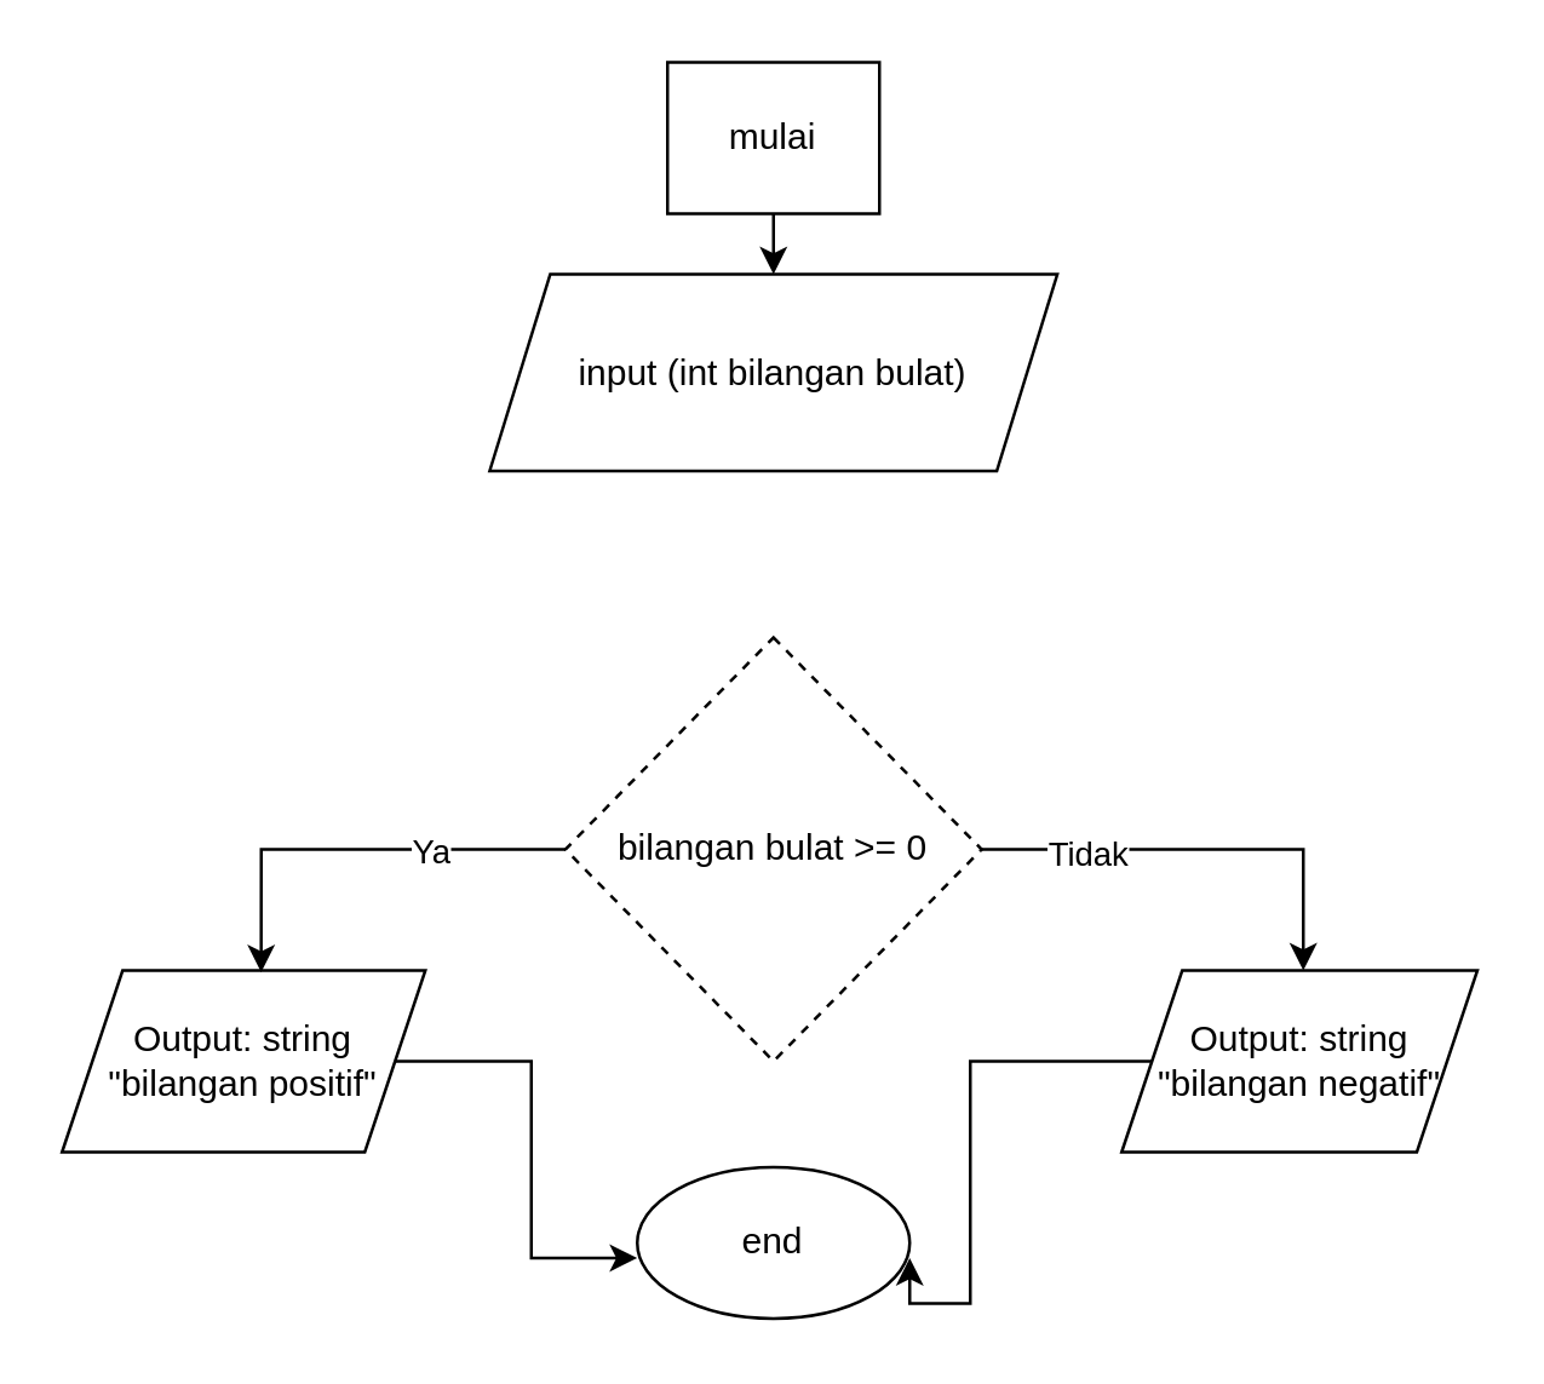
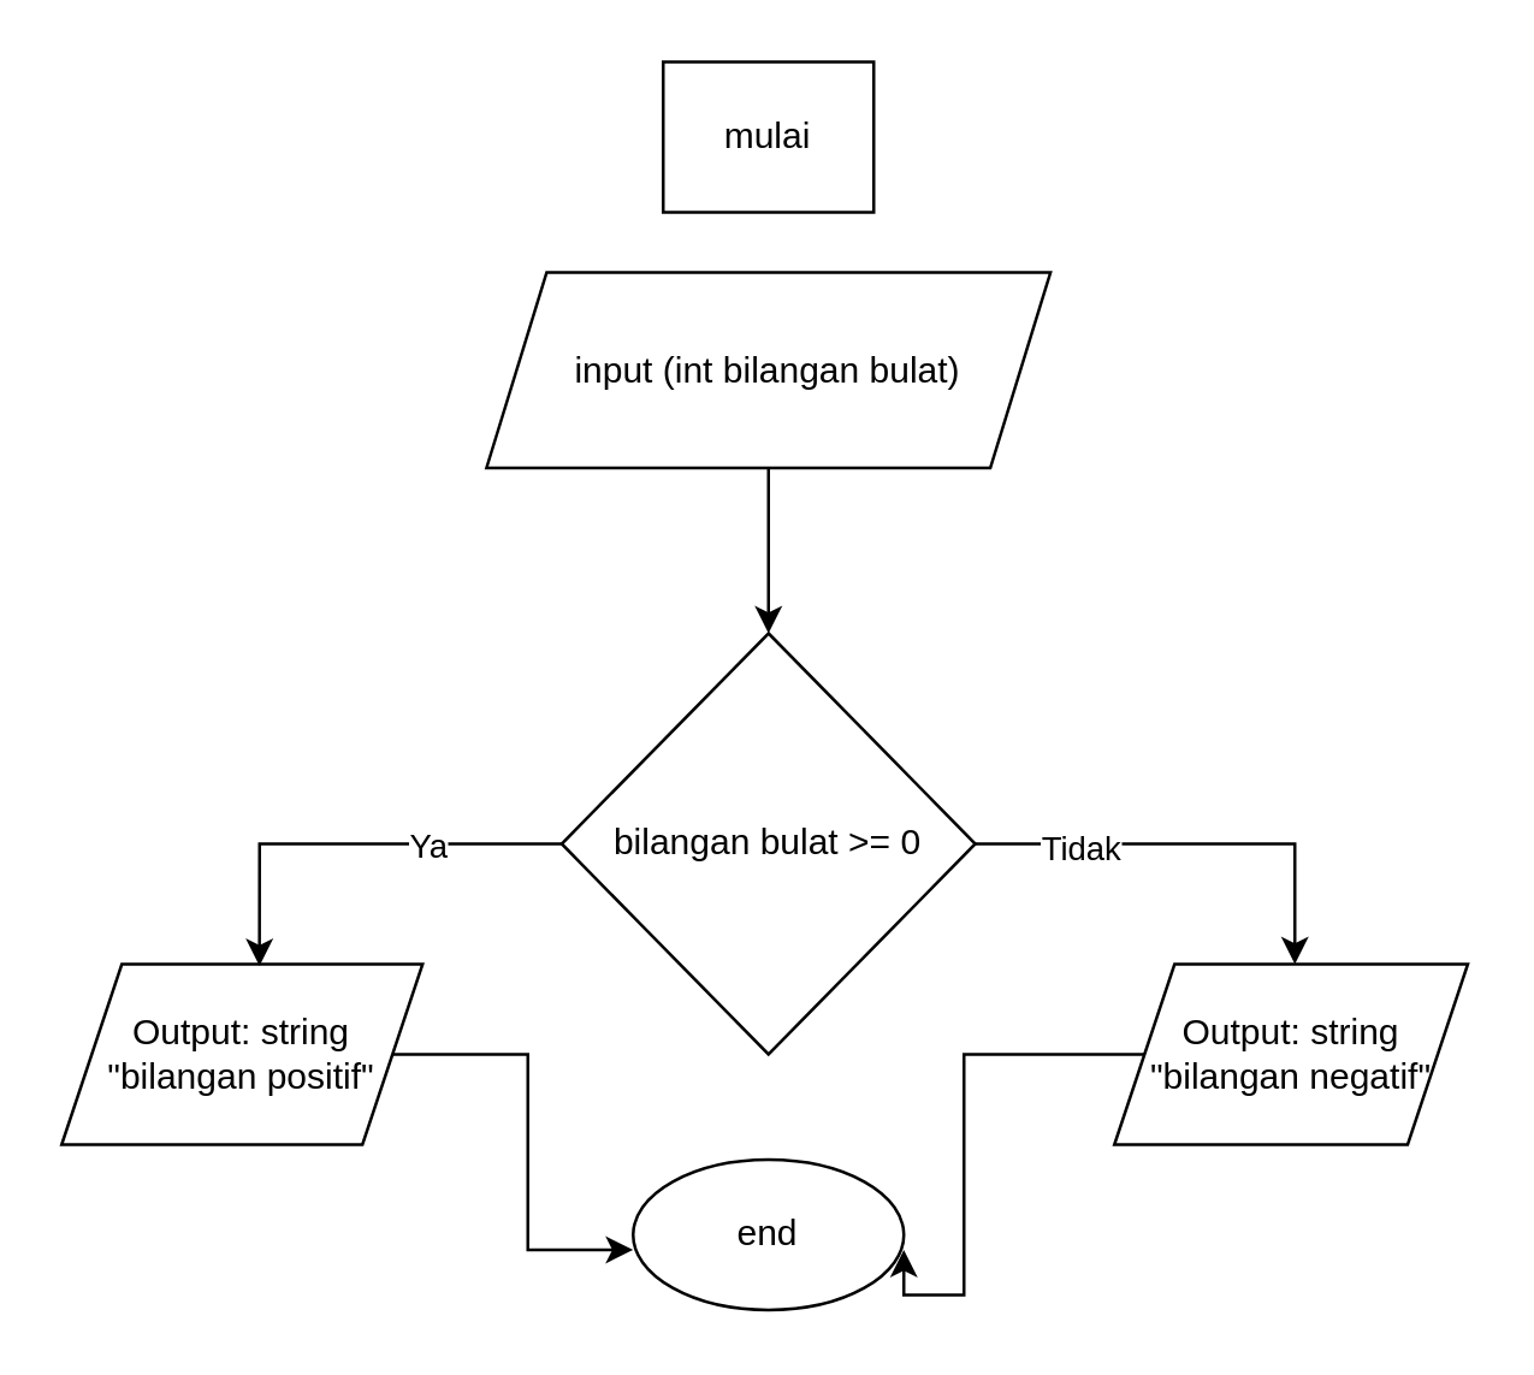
  <mxCell id="0" />
  <mxCell id="1" parent="0" />
- <mxCell id="2" style="edgeStyle=orthogonalEdgeStyle;rounded=0;orthogonalLoop=1;jettySize=auto;html=1;" edge="1" parent="1" source="3" target="5"><mxGeometry relative="1" as="geometry"><mxPoint x="255" y="120" as="targetPoint" /></mxGeometry></mxCell>
  <mxCell id="3" value="mulai" style="whiteSpace=wrap;html=1;rounded=0;" vertex="1" parent="1"><mxGeometry x="220" y="20" width="70" height="50" as="geometry" /></mxCell>
+ <mxCell id="4" style="edgeStyle=orthogonalEdgeStyle;rounded=0;orthogonalLoop=1;jettySize=auto;html=1;" edge="1" parent="1" source="5" target="8"><mxGeometry relative="1" as="geometry" /></mxCell>
  <mxCell id="5" value="input (int bilangan bulat)" style="shape=parallelogram;perimeter=parallelogramPerimeter;whiteSpace=wrap;html=1;fixedSize=1;" vertex="1" parent="1"><mxGeometry x="161.25" y="90" width="187.5" height="65" as="geometry" /></mxCell>
  <mxCell id="6" value="" style="edgeStyle=orthogonalEdgeStyle;rounded=0;orthogonalLoop=1;jettySize=auto;html=1;" edge="1" parent="1" source="8" target="10"><mxGeometry relative="1" as="geometry"><Array as="points"><mxPoint x="430" y="280" /></Array></mxGeometry></mxCell>
  <mxCell id="7" value="Tidak" style="edgeLabel;html=1;align=center;verticalAlign=middle;resizable=0;points=[];" connectable="0" vertex="1" parent="6"><mxGeometry x="-0.516" y="-1" relative="1" as="geometry"><mxPoint as="offset" /></mxGeometry></mxCell>
- <mxCell id="8" value="bilangan bulat &amp;gt;= 0" style="rhombus;whiteSpace=wrap;html=1;dashed=1;" vertex="1" parent="1"><mxGeometry x="186.25" y="210" width="137.5" height="140" as="geometry" /></mxCell>
+ <mxCell id="8" value="bilangan bulat &amp;gt;= 0" style="rhombus;whiteSpace=wrap;html=1;" vertex="1" parent="1"><mxGeometry x="186.25" y="210" width="137.5" height="140" as="geometry" /></mxCell>
  <mxCell id="9" value="Output: string&lt;div&gt;&quot;bilangan positif&quot;&lt;/div&gt;" style="shape=parallelogram;perimeter=parallelogramPerimeter;whiteSpace=wrap;html=1;fixedSize=1;" vertex="1" parent="1"><mxGeometry x="20" y="320" width="120" height="60" as="geometry" /></mxCell>
  <mxCell id="10" value="Output: string &quot;bilangan negatif&quot;" style="shape=parallelogram;perimeter=parallelogramPerimeter;whiteSpace=wrap;html=1;fixedSize=1;" vertex="1" parent="1"><mxGeometry x="370" y="320" width="117.5" height="60" as="geometry" /></mxCell>
  <mxCell id="11" value="end" style="ellipse;whiteSpace=wrap;html=1;" vertex="1" parent="1"><mxGeometry x="210" y="385" width="90" height="50" as="geometry" /></mxCell>
  <mxCell id="12" style="edgeStyle=orthogonalEdgeStyle;rounded=0;orthogonalLoop=1;jettySize=auto;html=1;entryX=0.548;entryY=0.01;entryDx=0;entryDy=0;entryPerimeter=0;" edge="1" parent="1" source="8" target="9"><mxGeometry relative="1" as="geometry" /></mxCell>
  <mxCell id="13" value="Ya" style="edgeLabel;html=1;align=center;verticalAlign=middle;resizable=0;points=[];" connectable="0" vertex="1" parent="12"><mxGeometry x="-0.358" relative="1" as="geometry"><mxPoint as="offset" /></mxGeometry></mxCell>
  <mxCell id="14" style="edgeStyle=orthogonalEdgeStyle;rounded=0;orthogonalLoop=1;jettySize=auto;html=1;entryX=0;entryY=0.6;entryDx=0;entryDy=0;entryPerimeter=0;" edge="1" parent="1" source="9" target="11"><mxGeometry relative="1" as="geometry" /></mxCell>
  <mxCell id="15" style="edgeStyle=orthogonalEdgeStyle;rounded=0;orthogonalLoop=1;jettySize=auto;html=1;entryX=1;entryY=0.6;entryDx=0;entryDy=0;entryPerimeter=0;" edge="1" parent="1" source="10" target="11"><mxGeometry relative="1" as="geometry"><Array as="points"><mxPoint x="320" y="350" /><mxPoint x="320" y="430" /></Array></mxGeometry></mxCell>
